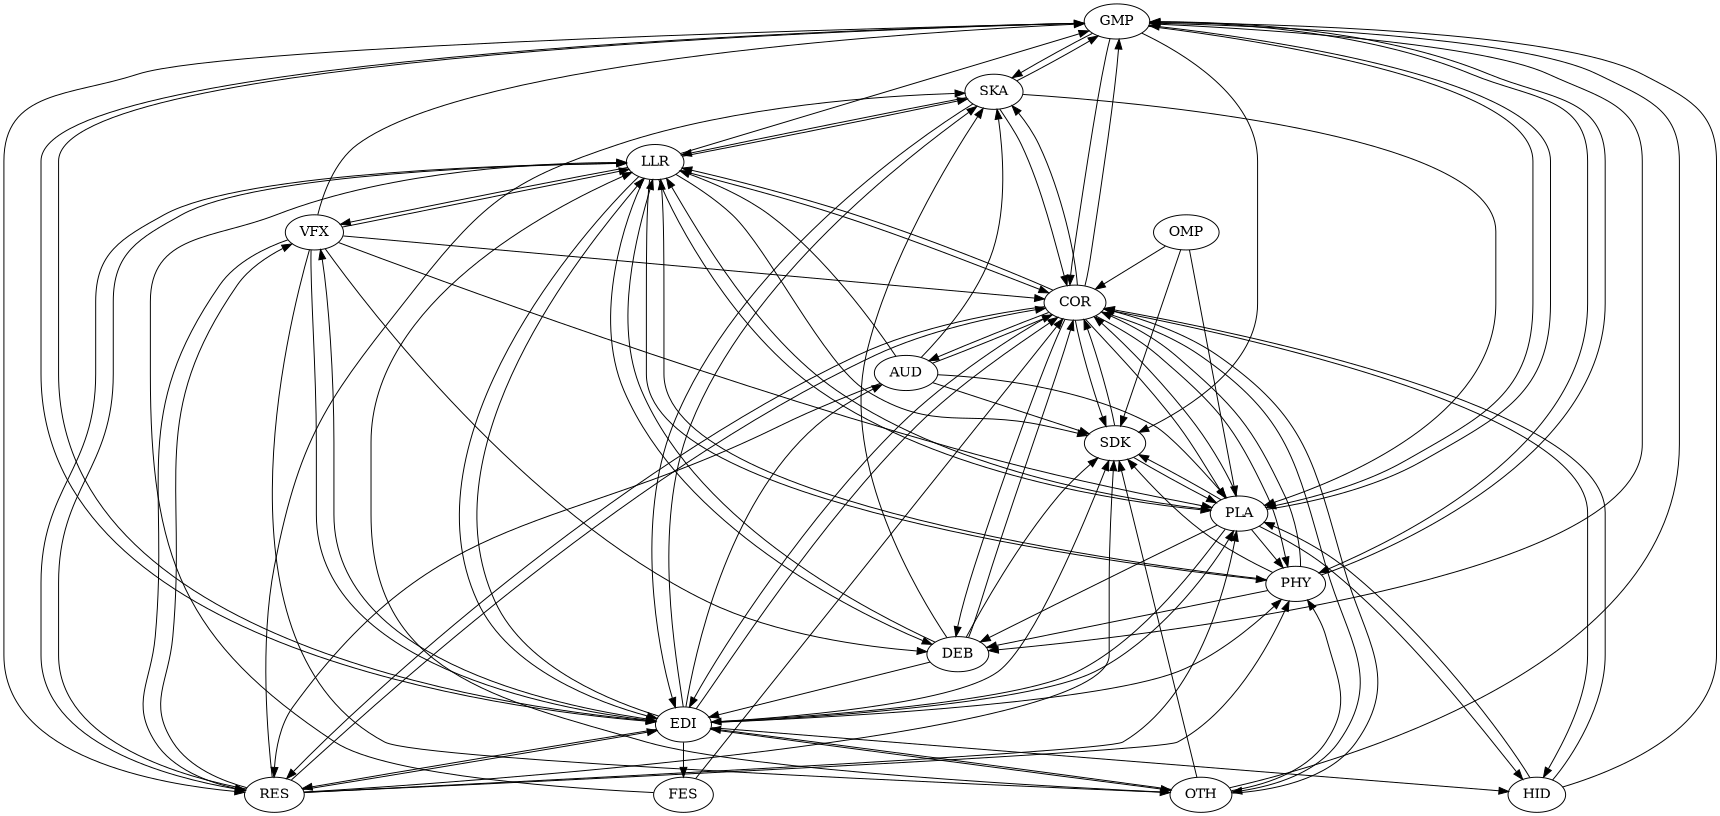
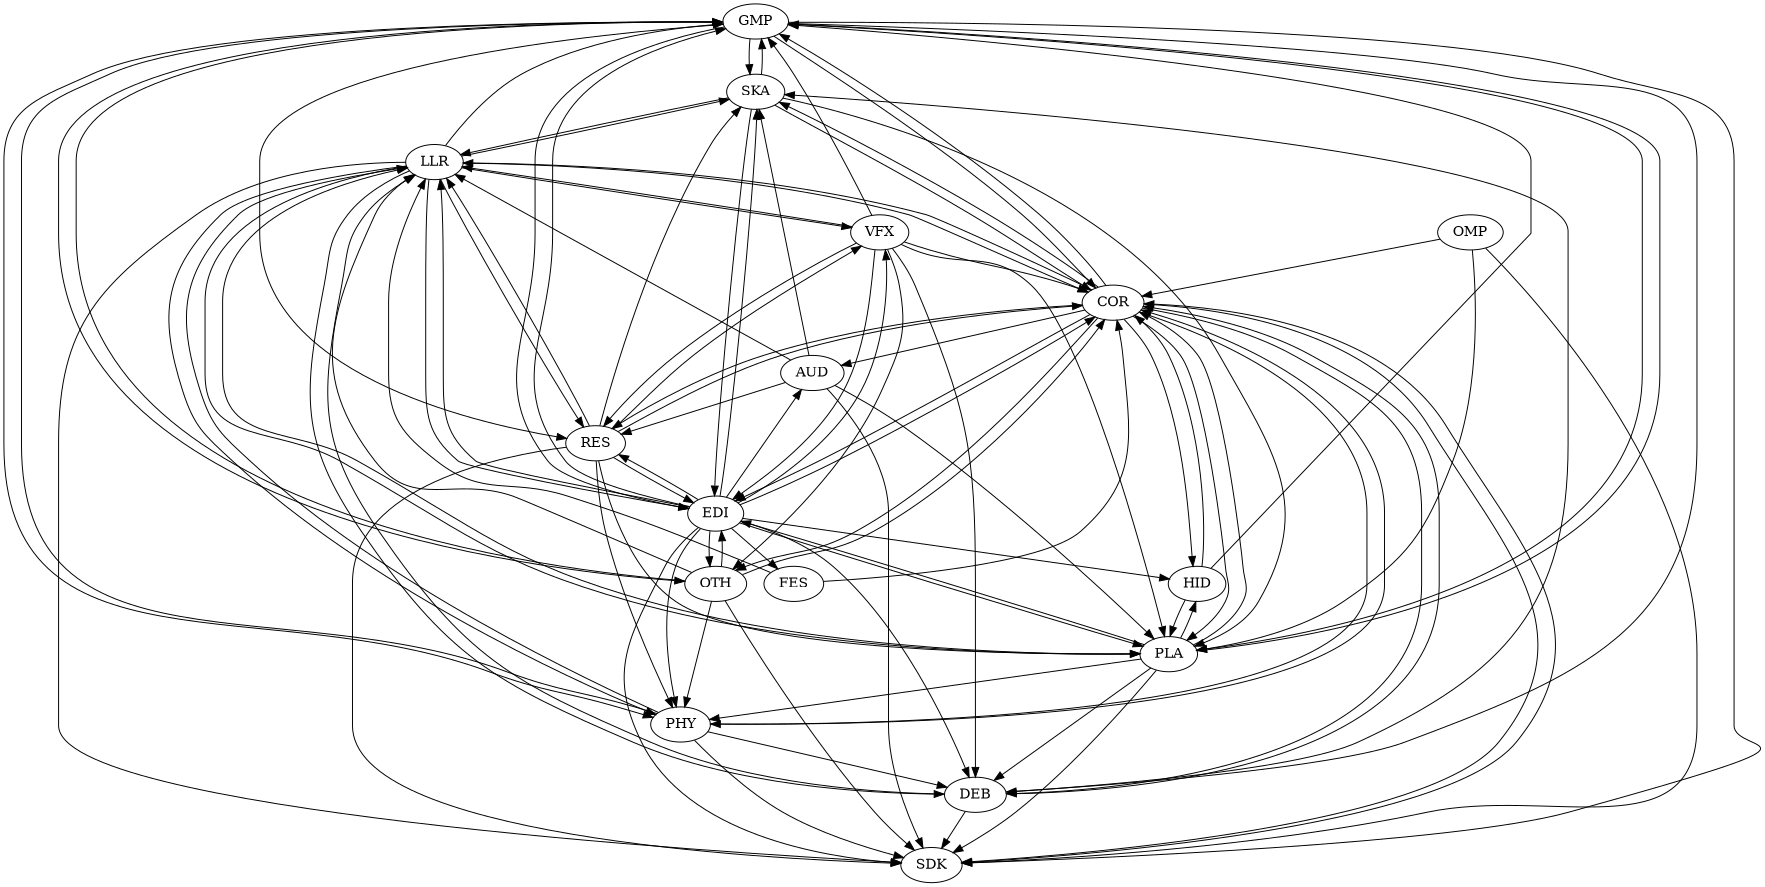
  digraph {
    GMP
    SKA
    OTH
    RES
    PLA
    PHY
    SDK
    DEB
    EDI
    COR
    LLR
    VFX
    HID
    FES
    AUD
    OMP
    GMP -> SKA
+   GMP -> OTH
    GMP -> RES
    GMP -> PLA
    GMP -> PHY
    GMP -> SDK
    GMP -> DEB
    GMP -> EDI
    GMP -> COR
    SKA -> GMP
    SKA -> PLA
    SKA -> EDI
    SKA -> COR
    SKA -> LLR
    OTH -> GMP
    OTH -> PHY
    OTH -> SDK
    OTH -> EDI
    OTH -> COR
    OTH -> LLR
    RES -> SKA
    RES -> PLA
    RES -> PHY
    RES -> SDK
    RES -> EDI
    RES -> COR
    RES -> LLR
    RES -> VFX
    PLA -> GMP
    PLA -> PHY
    PLA -> SDK
    PLA -> DEB
    PLA -> EDI
    PLA -> COR
    PLA -> LLR
    PLA -> HID
    PHY -> GMP
    PHY -> SDK
    PHY -> DEB
    PHY -> COR
    PHY -> LLR
-   SDK -> PLA
    SDK -> COR
    DEB -> SKA
    DEB -> SDK
    DEB -> COR
    DEB -> LLR
    EDI -> GMP
    EDI -> SKA
    EDI -> OTH
    EDI -> RES
    EDI -> PLA
    EDI -> PHY
    EDI -> SDK
-   DEB -> EDI
+   EDI -> DEB
    EDI -> COR
    EDI -> LLR
    EDI -> VFX
    EDI -> HID
    EDI -> FES
    EDI -> AUD
    COR -> GMP
    COR -> SKA
    COR -> OTH
    COR -> RES
    COR -> PLA
    COR -> PHY
    COR -> SDK
    COR -> DEB
    COR -> EDI
    COR -> LLR
    COR -> HID
    COR -> AUD
    LLR -> GMP
    LLR -> SKA
    LLR -> RES
    LLR -> PLA
    LLR -> PHY
    LLR -> SDK
    LLR -> DEB
    LLR -> EDI
    LLR -> COR
    LLR -> VFX
    VFX -> GMP
    VFX -> OTH
    VFX -> RES
    VFX -> PLA
    VFX -> DEB
    VFX -> EDI
    VFX -> COR
    VFX -> LLR
    HID -> GMP
    HID -> PLA
    HID -> COR
    FES -> COR
    FES -> LLR
    AUD -> SKA
    AUD -> RES
    AUD -> PLA
    AUD -> SDK
-   AUD -> COR
    AUD -> LLR
    OMP -> PLA
    OMP -> SDK
    OMP -> COR
  }
